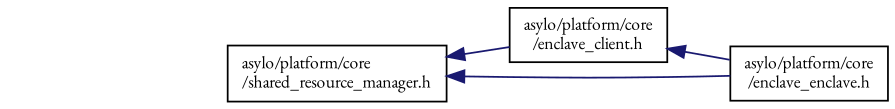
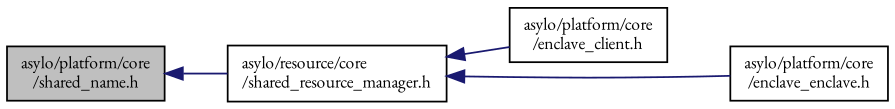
  digraph {
    fontname="EB Garamond"
    rankdir=LR
    node [color=black fillcolor=white fontname="EB Garamond" fontsize=10 shape=record style=filled]
    edge [color=midnightblue dir=back fontname="EB Garamond" fontsize=10 labelfontname=Helvetica labelfontsize=10 style=solid]
-   n2 [height=0.2 label="asylo/platform/core\l/shared_resource_manager.h" width=0.4]
+   n1 [fillcolor=grey75 fontcolor=black height=0.2 label="asylo/platform/core\l/shared_name.h" width=0.4]
+   n2 [height=0.2 label="asylo/resource/core\l/shared_resource_manager.h" width=0.4]
    n3 [height=0.2 label="asylo/platform/core\l/enclave_client.h" width=0.4]
    n4 [height=0.2 label="asylo/platform/core\l/enclave_enclave.h" width=0.4]
+   n1 -> n2
    n2 -> n3
    n2 -> n4
-   n3 -> n4
  }
